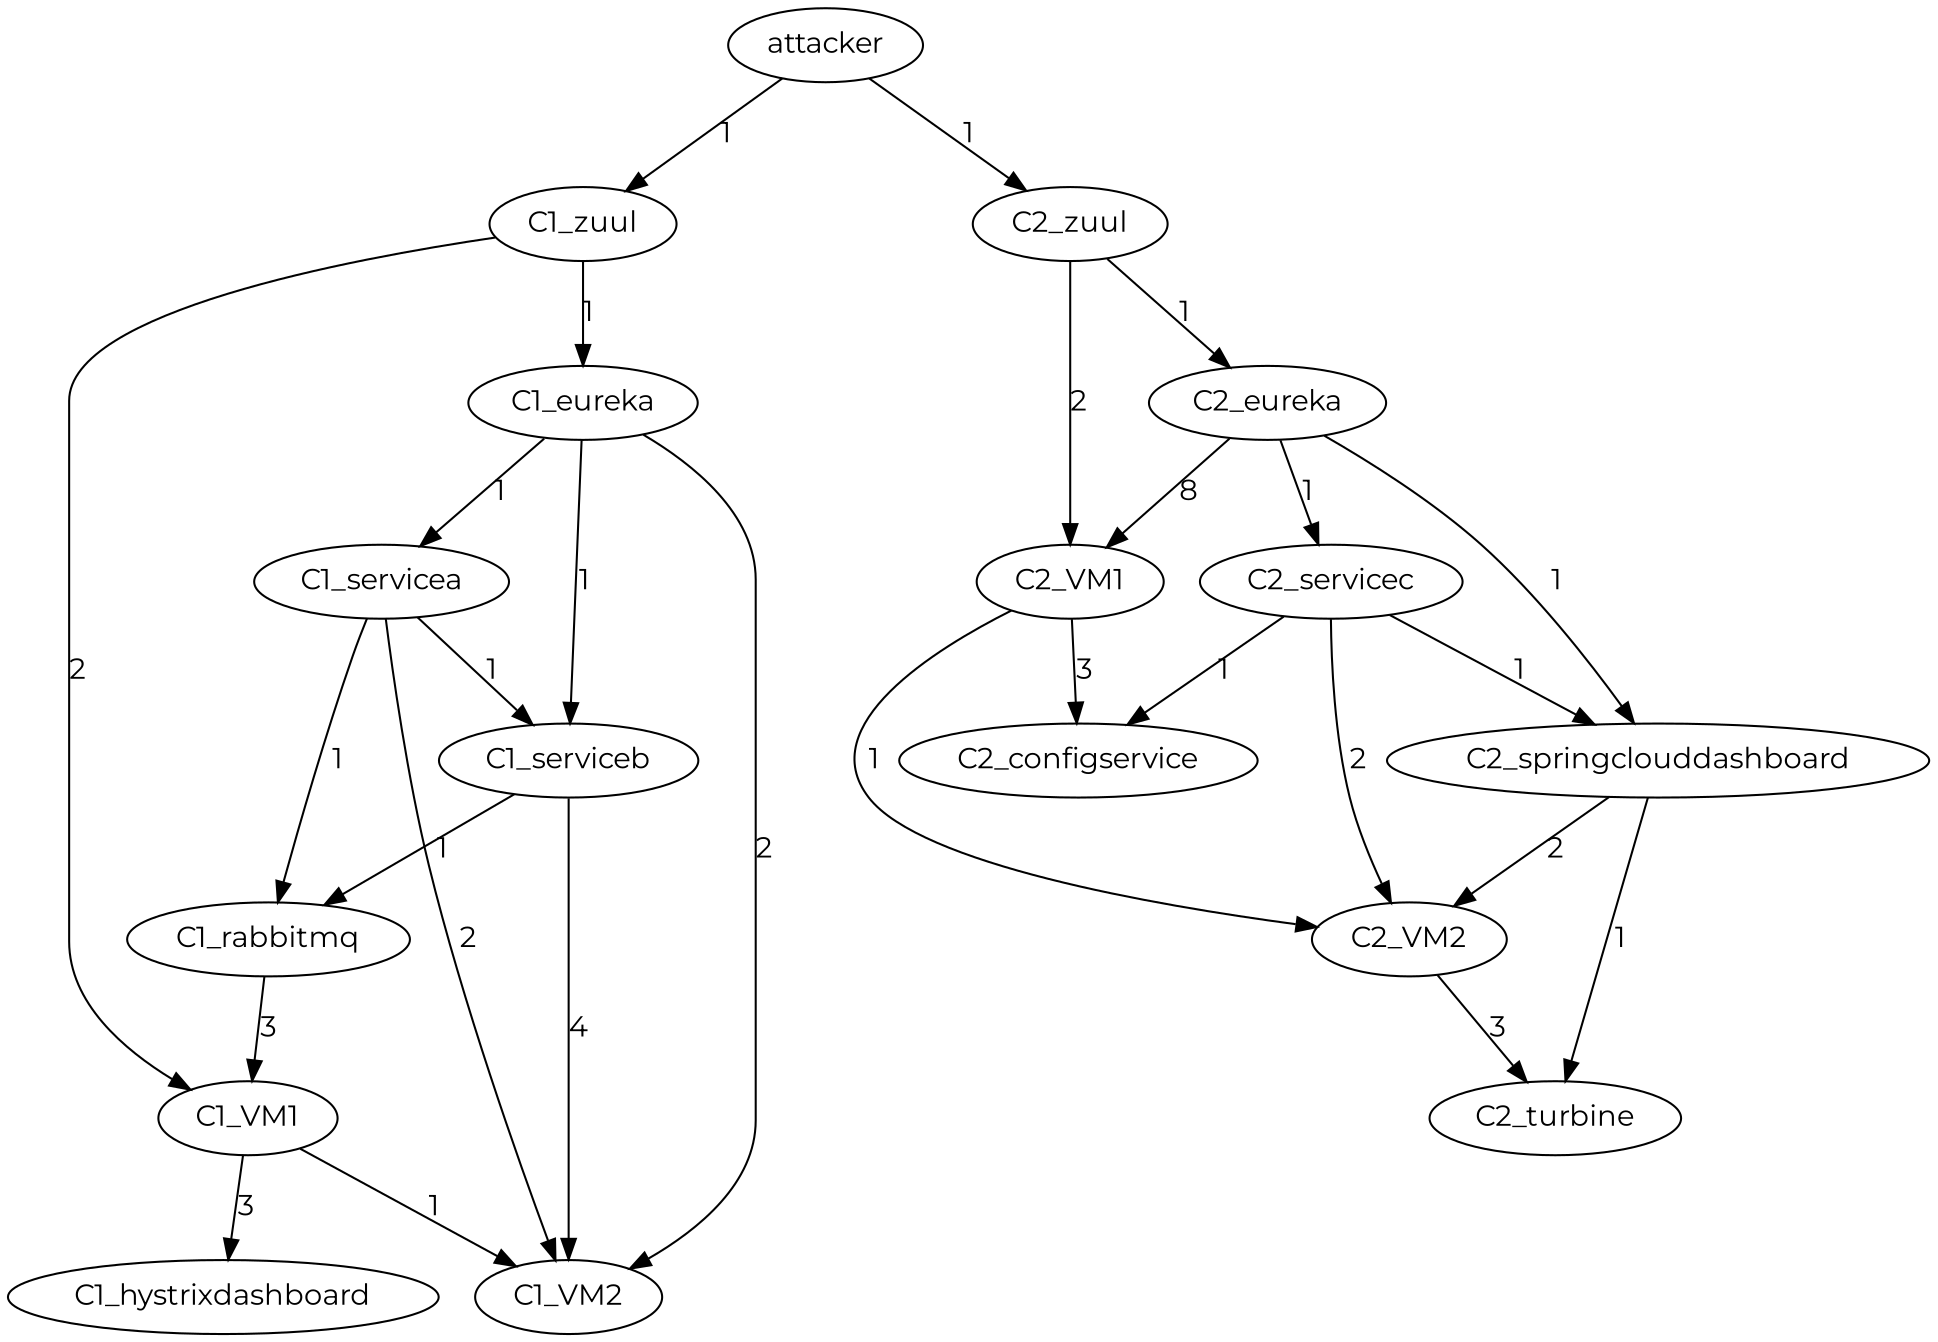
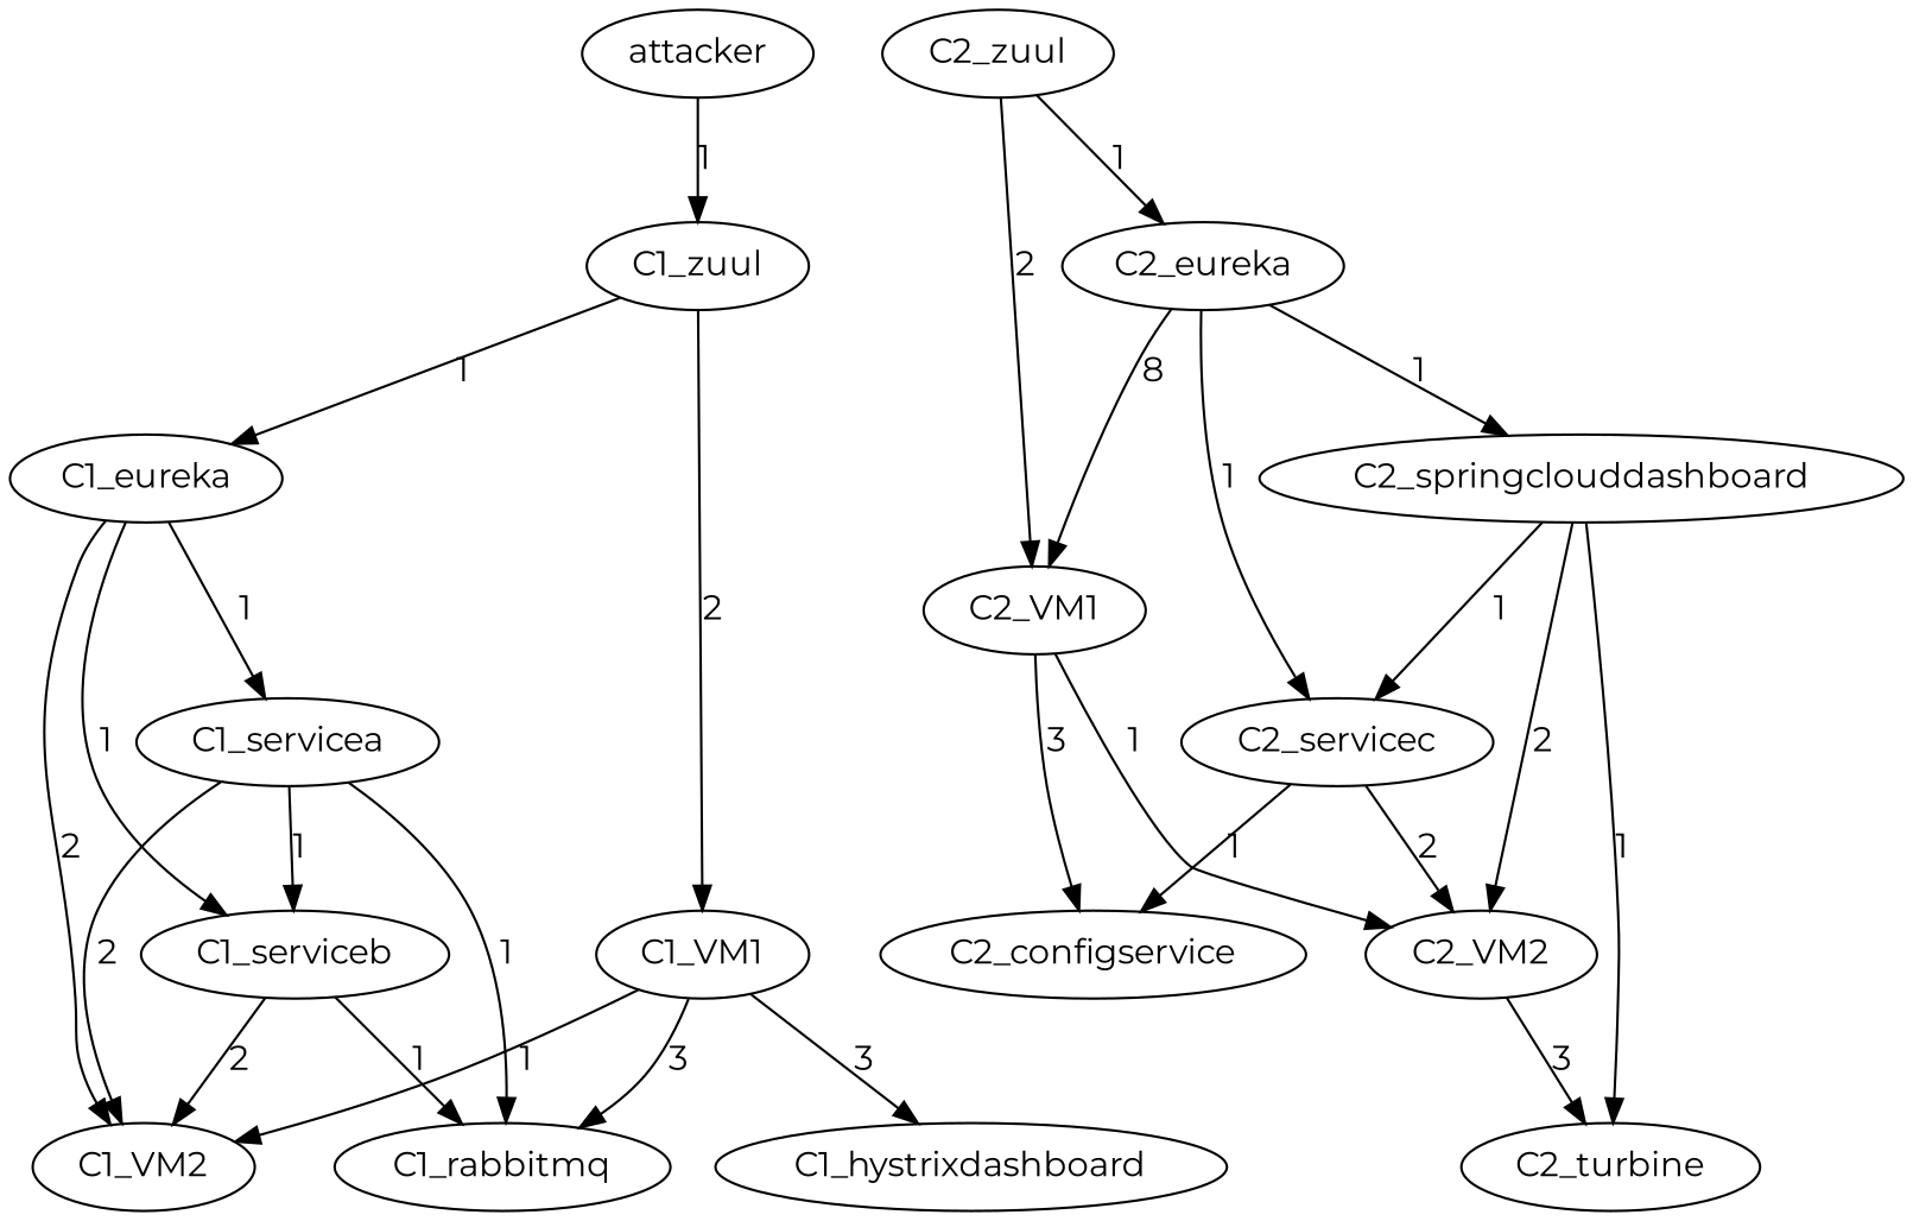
  digraph {
    fontname=Montserrat
    node [fontname=Montserrat]
    edge [fontname=Montserrat]
    attacker
    C1_zuul
    C2_zuul
    C1_eureka
    C1_VM1
    C2_eureka
    C2_VM1
    C1_servicea
    C1_serviceb
    C1_VM2
    C1_hystrixdashboard
    C1_rabbitmq
    C2_servicec
    C2_springclouddashboard
    C2_configservice
    C2_VM2
    C2_turbine
    attacker -> C1_zuul [label=1]
-   attacker -> C2_zuul [label=1]
    C1_zuul -> C1_eureka [label=1]
    C1_zuul -> C1_VM1 [label=2]
    C2_zuul -> C2_eureka [label=1]
    C2_zuul -> C2_VM1 [label=2]
    C1_eureka -> C1_servicea [label=1]
    C1_eureka -> C1_serviceb [label=1]
    C1_eureka -> C1_VM2 [label=2]
    C1_VM1 -> C1_VM2 [label=1]
    C1_VM1 -> C1_hystrixdashboard [label=3]
-   C1_rabbitmq -> C1_VM1 [label=3]
+   C1_VM1 -> C1_rabbitmq [label=3]
    C2_eureka -> C2_VM1 [label=8]
    C2_eureka -> C2_servicec [label=1]
    C2_eureka -> C2_springclouddashboard [label=1]
    C2_VM1 -> C2_configservice [label=3]
    C2_VM1 -> C2_VM2 [label=1]
    C1_servicea -> C1_serviceb [label=1]
    C1_servicea -> C1_VM2 [label=2]
    C1_servicea -> C1_rabbitmq [label=1]
-   C1_serviceb -> C1_VM2 [label=4]
+   C1_serviceb -> C1_VM2 [label=2]
    C1_serviceb -> C1_rabbitmq [label=1]
-   C2_servicec -> C2_springclouddashboard [label=1]
+   C2_springclouddashboard -> C2_servicec [label=1]
    C2_servicec -> C2_configservice [label=1]
    C2_servicec -> C2_VM2 [label=2]
    C2_springclouddashboard -> C2_VM2 [label=2]
    C2_springclouddashboard -> C2_turbine [label=1]
    C2_VM2 -> C2_turbine [label=3]
  }
